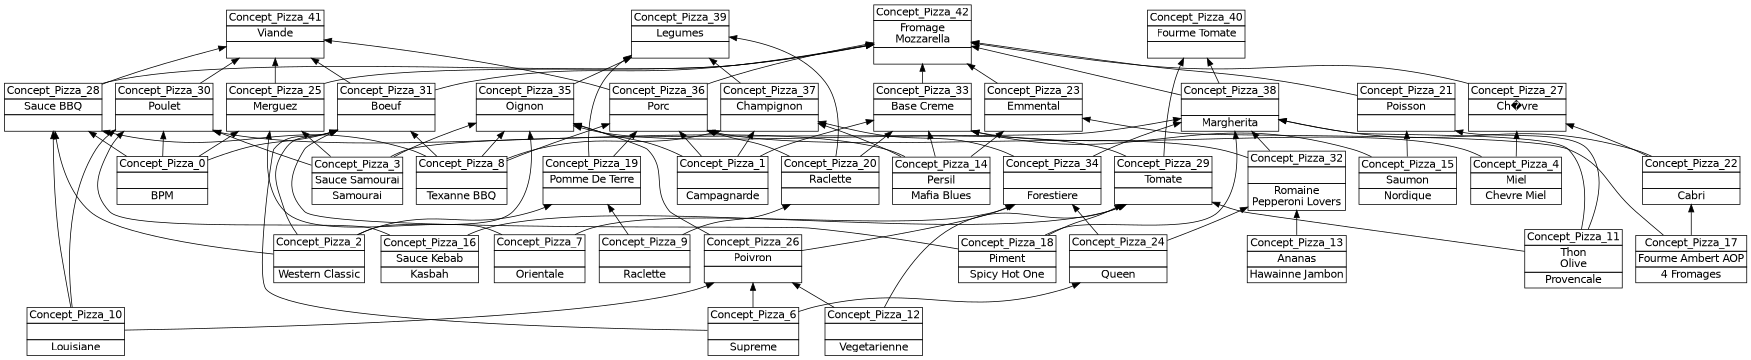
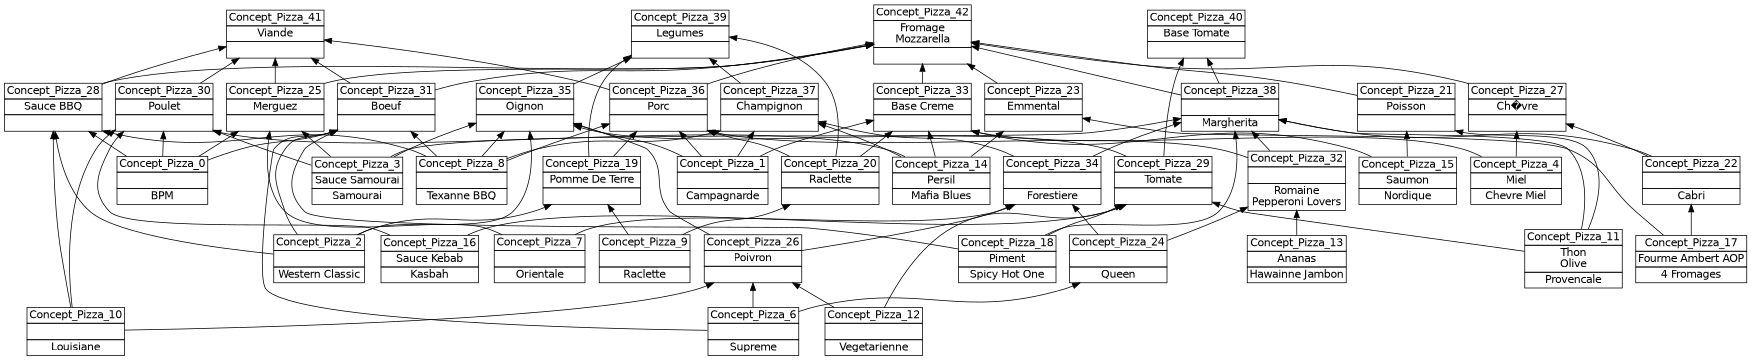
  digraph {
    nodesep=0.2
    rankdir=BT
    ranksep=0.3
    node [fontname="DejaVu Sans" margin="0.03,0.03" shape=none]
    edge [headport=p tailport=p]
    n1 [label=<<table border="0" cellborder="1" cellspacing="0" port="p"><tr><td>Concept_Pizza_14</td></tr><tr><td>Persil<br/></td></tr><tr><td>Mafia Blues<br/></td></tr></table>>]
    n2 [label=<<table border="0" cellborder="1" cellspacing="0" port="p"><tr><td>Concept_Pizza_23</td></tr><tr><td>Emmental<br/></td></tr><tr><td><br/></td></tr></table>>]
    n3 [label=<<table border="0" cellborder="1" cellspacing="0" port="p"><tr><td>Concept_Pizza_30</td></tr><tr><td>Poulet<br/></td></tr><tr><td><br/></td></tr></table>>]
    n4 [label=<<table border="0" cellborder="1" cellspacing="0" port="p"><tr><td>Concept_Pizza_33</td></tr><tr><td>Base Creme<br/></td></tr><tr><td><br/></td></tr></table>>]
    n5 [label=<<table border="0" cellborder="1" cellspacing="0" port="p"><tr><td>Concept_Pizza_37</td></tr><tr><td>Champignon<br/></td></tr><tr><td><br/></td></tr></table>>]
    n6 [label=<<table border="0" cellborder="1" cellspacing="0" port="p"><tr><td>Concept_Pizza_42</td></tr><tr><td>Fromage<br/>Mozzarella<br/></td></tr><tr><td><br/></td></tr></table>>]
    n7 [label=<<table border="0" cellborder="1" cellspacing="0" port="p"><tr><td>Concept_Pizza_41</td></tr><tr><td>Viande<br/></td></tr><tr><td><br/></td></tr></table>>]
    n8 [label=<<table border="0" cellborder="1" cellspacing="0" port="p"><tr><td>Concept_Pizza_39</td></tr><tr><td>Legumes<br/></td></tr><tr><td><br/></td></tr></table>>]
    n9 [label=<<table border="0" cellborder="1" cellspacing="0" port="p"><tr><td>Concept_Pizza_17</td></tr><tr><td>Fourme Ambert AOP<br/></td></tr><tr><td>4 Fromages<br/></td></tr></table>>]
    n10 [label=<<table border="0" cellborder="1" cellspacing="0" port="p"><tr><td>Concept_Pizza_22</td></tr><tr><td><br/></td></tr><tr><td>Cabri<br/></td></tr></table>>]
    n11 [label=<<table border="0" cellborder="1" cellspacing="0" port="p"><tr><td>Concept_Pizza_38</td></tr><tr><td><br/></td></tr><tr><td>Margherita<br/></td></tr></table>>]
    n12 [label=<<table border="0" cellborder="1" cellspacing="0" port="p"><tr><td>Concept_Pizza_27</td></tr><tr><td>Ch�vre<br/></td></tr><tr><td><br/></td></tr></table>>]
    n13 [label=<<table border="0" cellborder="1" cellspacing="0" port="p"><tr><td>Concept_Pizza_6</td></tr><tr><td><br/></td></tr><tr><td>Supreme<br/></td></tr></table>>]
    n14 [label=<<table border="0" cellborder="1" cellspacing="0" port="p"><tr><td>Concept_Pizza_24</td></tr><tr><td><br/></td></tr><tr><td>Queen<br/></td></tr></table>>]
    n15 [label=<<table border="0" cellborder="1" cellspacing="0" port="p"><tr><td>Concept_Pizza_26</td></tr><tr><td>Poivron<br/></td></tr><tr><td><br/></td></tr></table>>]
    n16 [label=<<table border="0" cellborder="1" cellspacing="0" port="p"><tr><td>Concept_Pizza_31</td></tr><tr><td>Boeuf<br/></td></tr><tr><td><br/></td></tr></table>>]
    n17 [label=<<table border="0" cellborder="1" cellspacing="0" port="p"><tr><td>Concept_Pizza_34</td></tr><tr><td><br/></td></tr><tr><td>Forestiere<br/></td></tr></table>>]
    n18 [label=<<table border="0" cellborder="1" cellspacing="0" port="p"><tr><td>Concept_Pizza_32</td></tr><tr><td><br/></td></tr><tr><td>Romaine<br/>Pepperoni Lovers<br/></td></tr></table>>]
    n19 [label=<<table border="0" cellborder="1" cellspacing="0" port="p"><tr><td>Concept_Pizza_35</td></tr><tr><td>Oignon<br/></td></tr><tr><td><br/></td></tr></table>>]
    n20 [label=<<table border="0" cellborder="1" cellspacing="0" port="p"><tr><td>Concept_Pizza_0</td></tr><tr><td><br/></td></tr><tr><td>BPM<br/></td></tr></table>>]
    n21 [label=<<table border="0" cellborder="1" cellspacing="0" port="p"><tr><td>Concept_Pizza_25</td></tr><tr><td>Merguez<br/></td></tr><tr><td><br/></td></tr></table>>]
    n22 [label=<<table border="0" cellborder="1" cellspacing="0" port="p"><tr><td>Concept_Pizza_28</td></tr><tr><td>Sauce BBQ<br/></td></tr><tr><td><br/></td></tr></table>>]
    n23 [label=<<table border="0" cellborder="1" cellspacing="0" port="p"><tr><td>Concept_Pizza_10</td></tr><tr><td><br/></td></tr><tr><td>Louisiane<br/></td></tr></table>>]
    n24 [label=<<table border="0" cellborder="1" cellspacing="0" port="p"><tr><td>Concept_Pizza_15</td></tr><tr><td>Saumon<br/></td></tr><tr><td>Nordique<br/></td></tr></table>>]
    n25 [label=<<table border="0" cellborder="1" cellspacing="0" port="p"><tr><td>Concept_Pizza_21</td></tr><tr><td>Poisson<br/></td></tr><tr><td><br/></td></tr></table>>]
    n26 [label=<<table border="0" cellborder="1" cellspacing="0" port="p"><tr><td>Concept_Pizza_11</td></tr><tr><td>Thon<br/>Olive<br/></td></tr><tr><td>Provencale<br/></td></tr></table>>]
    n27 [label=<<table border="0" cellborder="1" cellspacing="0" port="p"><tr><td>Concept_Pizza_29</td></tr><tr><td>Tomate<br/></td></tr><tr><td><br/></td></tr></table>>]
-   n28 [label=<<table border="0" cellborder="1" cellspacing="0" port="p"><tr><td>Concept_Pizza_40</td></tr><tr><td>Fourme Tomate<br/></td></tr><tr><td><br/></td></tr></table>>]
+   n28 [label=<<table border="0" cellborder="1" cellspacing="0" port="p"><tr><td>Concept_Pizza_40</td></tr><tr><td>Base Tomate<br/></td></tr><tr><td><br/></td></tr></table>>]
    n29 [label=<<table border="0" cellborder="1" cellspacing="0" port="p"><tr><td>Concept_Pizza_20</td></tr><tr><td>Raclette<br/></td></tr><tr><td><br/></td></tr></table>>]
    n30 [label=<<table border="0" cellborder="1" cellspacing="0" port="p"><tr><td>Concept_Pizza_36</td></tr><tr><td>Porc<br/></td></tr><tr><td><br/></td></tr></table>>]
    n31 [label=<<table border="0" cellborder="1" cellspacing="0" port="p"><tr><td>Concept_Pizza_8</td></tr><tr><td><br/></td></tr><tr><td>Texanne BBQ<br/></td></tr></table>>]
    n32 [label=<<table border="0" cellborder="1" cellspacing="0" port="p"><tr><td>Concept_Pizza_7</td></tr><tr><td><br/></td></tr><tr><td>Orientale<br/></td></tr></table>>]
    n33 [label=<<table border="0" cellborder="1" cellspacing="0" port="p"><tr><td>Concept_Pizza_1</td></tr><tr><td><br/></td></tr><tr><td>Campagnarde<br/></td></tr></table>>]
    n34 [label=<<table border="0" cellborder="1" cellspacing="0" port="p"><tr><td>Concept_Pizza_18</td></tr><tr><td>Piment<br/></td></tr><tr><td>Spicy Hot One<br/></td></tr></table>>]
    n35 [label=<<table border="0" cellborder="1" cellspacing="0" port="p"><tr><td>Concept_Pizza_9</td></tr><tr><td><br/></td></tr><tr><td>Raclette<br/></td></tr></table>>]
    n36 [label=<<table border="0" cellborder="1" cellspacing="0" port="p"><tr><td>Concept_Pizza_19</td></tr><tr><td>Pomme De Terre<br/></td></tr><tr><td><br/></td></tr></table>>]
    n37 [label=<<table border="0" cellborder="1" cellspacing="0" port="p"><tr><td>Concept_Pizza_2</td></tr><tr><td><br/></td></tr><tr><td>Western Classic<br/></td></tr></table>>]
    n38 [label=<<table border="0" cellborder="1" cellspacing="0" port="p"><tr><td>Concept_Pizza_3</td></tr><tr><td>Sauce Samourai<br/></td></tr><tr><td>Samourai<br/></td></tr></table>>]
    n39 [label=<<table border="0" cellborder="1" cellspacing="0" port="p"><tr><td>Concept_Pizza_12</td></tr><tr><td><br/></td></tr><tr><td>Vegetarienne<br/></td></tr></table>>]
    n40 [label=<<table border="0" cellborder="1" cellspacing="0" port="p"><tr><td>Concept_Pizza_16</td></tr><tr><td>Sauce Kebab<br/></td></tr><tr><td>Kasbah<br/></td></tr></table>>]
    n41 [label=<<table border="0" cellborder="1" cellspacing="0" port="p"><tr><td>Concept_Pizza_4</td></tr><tr><td>Miel<br/></td></tr><tr><td>Chevre Miel<br/></td></tr></table>>]
    n42 [label=<<table border="0" cellborder="1" cellspacing="0" port="p"><tr><td>Concept_Pizza_13</td></tr><tr><td>Ananas<br/></td></tr><tr><td>Hawainne Jambon<br/></td></tr></table>>]
    n1 -> n2
    n1 -> n3
    n1 -> n4
    n1 -> n5
    n2 -> n6
    n3 -> n7
    n4 -> n6
    n5 -> n8
    n9 -> n2
    n9 -> n10
    n10 -> n11
    n10 -> n12
    n11 -> n6
    n11 -> n28
    n12 -> n6
    n13 -> n14
    n13 -> n15
    n13 -> n16
    n14 -> n17
    n14 -> n18
    n15 -> n17
    n15 -> n19
    n16 -> n6
    n16 -> n7
    n17 -> n5
    n17 -> n11
    n18 -> n11
    n18 -> n30
    n19 -> n8
    n20 -> n3
    n20 -> n16
    n20 -> n21
    n20 -> n22
    n21 -> n6
    n21 -> n7
    n22 -> n6
    n22 -> n7
    n23 -> n3
    n23 -> n15
    n23 -> n22
    n24 -> n4
    n24 -> n25
    n25 -> n6
    n26 -> n11
    n26 -> n25
    n26 -> n27
    n27 -> n19
    n27 -> n28
    n29 -> n4
    n29 -> n8
    n29 -> n30
    n30 -> n6
    n30 -> n7
    n31 -> n5
    n31 -> n16
    n31 -> n19
    n31 -> n22
    n31 -> n30
    n32 -> n17
    n32 -> n21
    n33 -> n4
    n33 -> n5
    n33 -> n19
    n33 -> n30
    n34 -> n11
    n34 -> n16
    n34 -> n27
    n35 -> n29
    n35 -> n36
    n36 -> n8
    n36 -> n30
    n37 -> n16
    n37 -> n19
    n37 -> n22
    n37 -> n36
    n38 -> n3
    n38 -> n11
    n38 -> n19
    n38 -> n21
    n39 -> n15
    n39 -> n27
    n40 -> n3
    n40 -> n27
    n41 -> n4
    n41 -> n12
    n42 -> n18
  }
